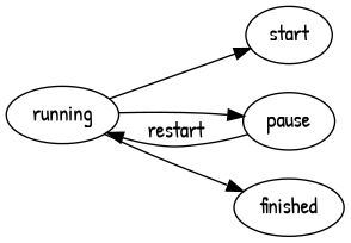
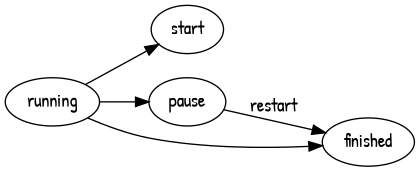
  digraph {
    fontname="Patrick Hand"
    rankdir=LR
    node [fontname="Patrick Hand"]
    edge [fontname="Patrick Hand"]
    running
    start
    pause
    finished
    running -> start
    running -> pause
    running -> finished
-   pause -> running [label=restart]
+   pause -> finished [label=restart]
  }
